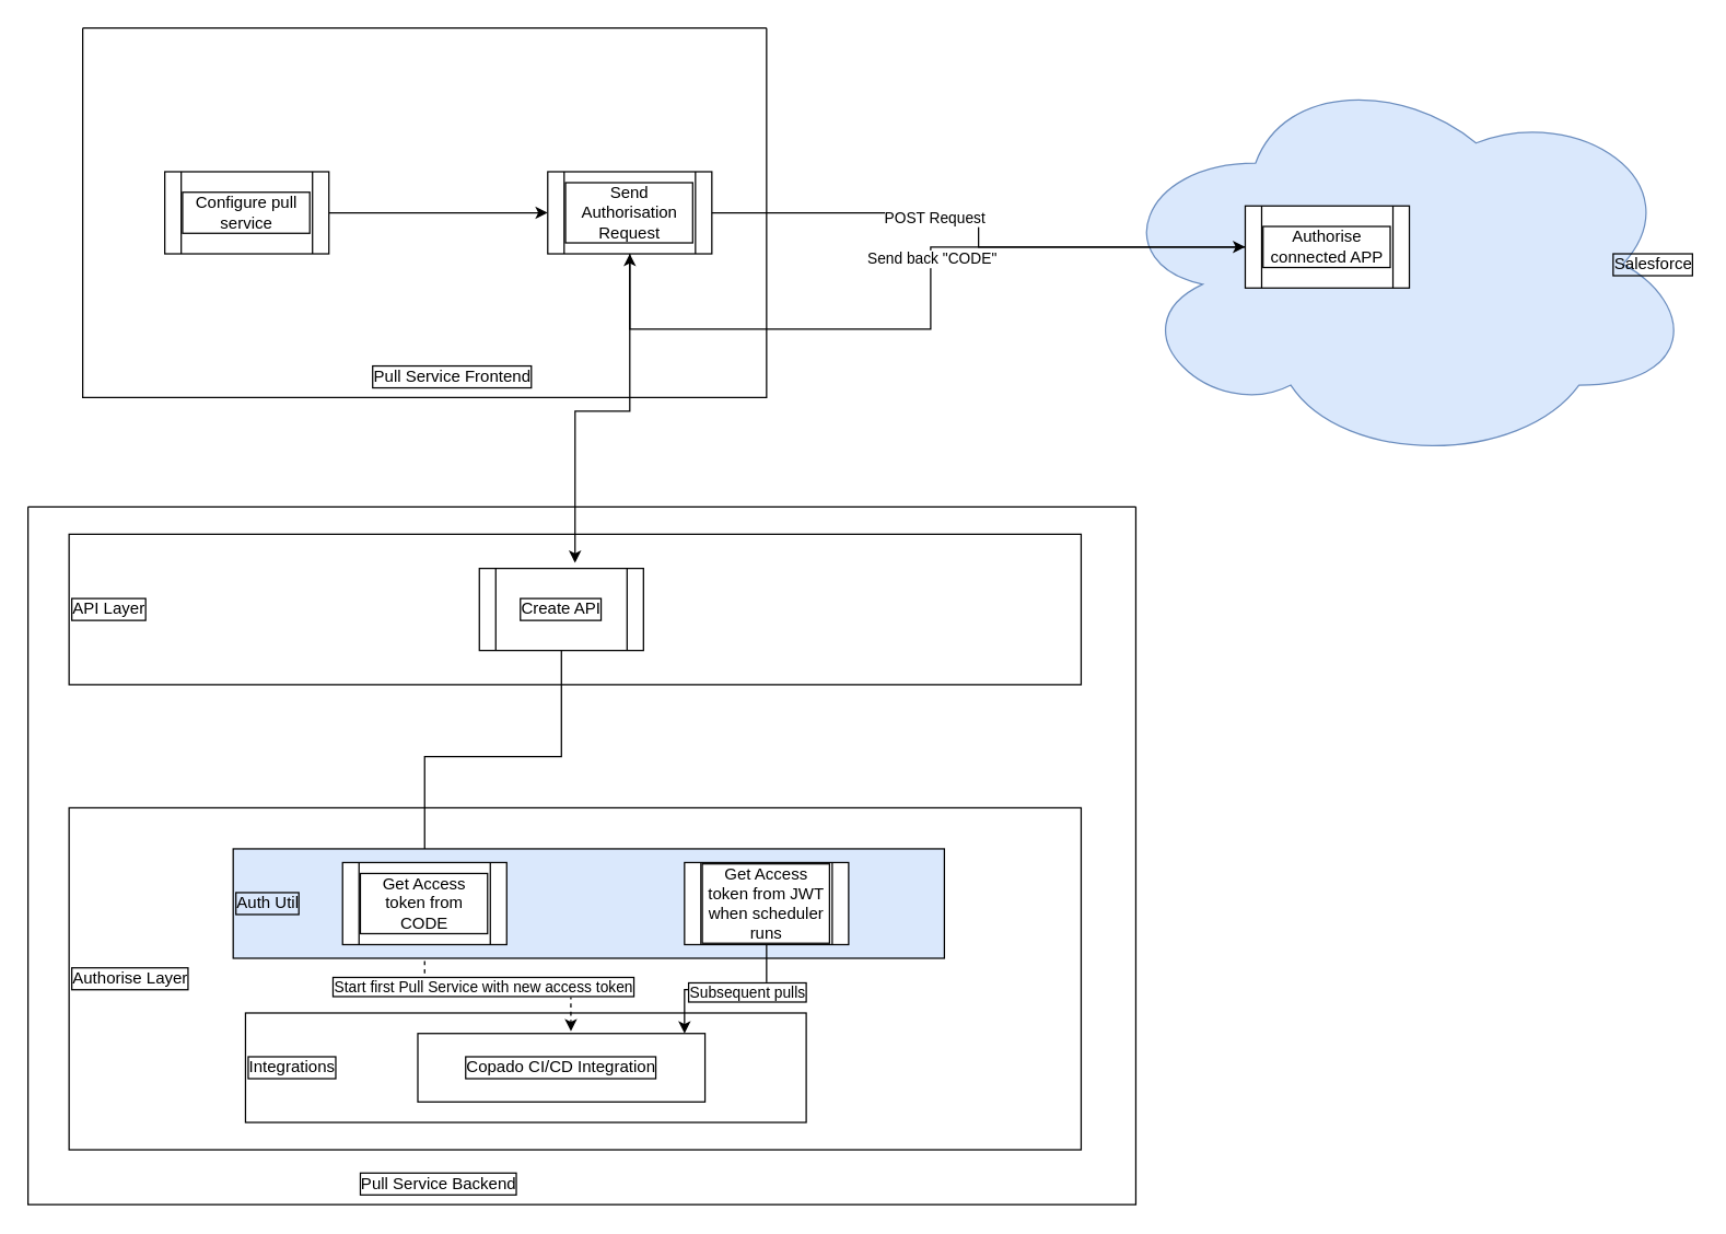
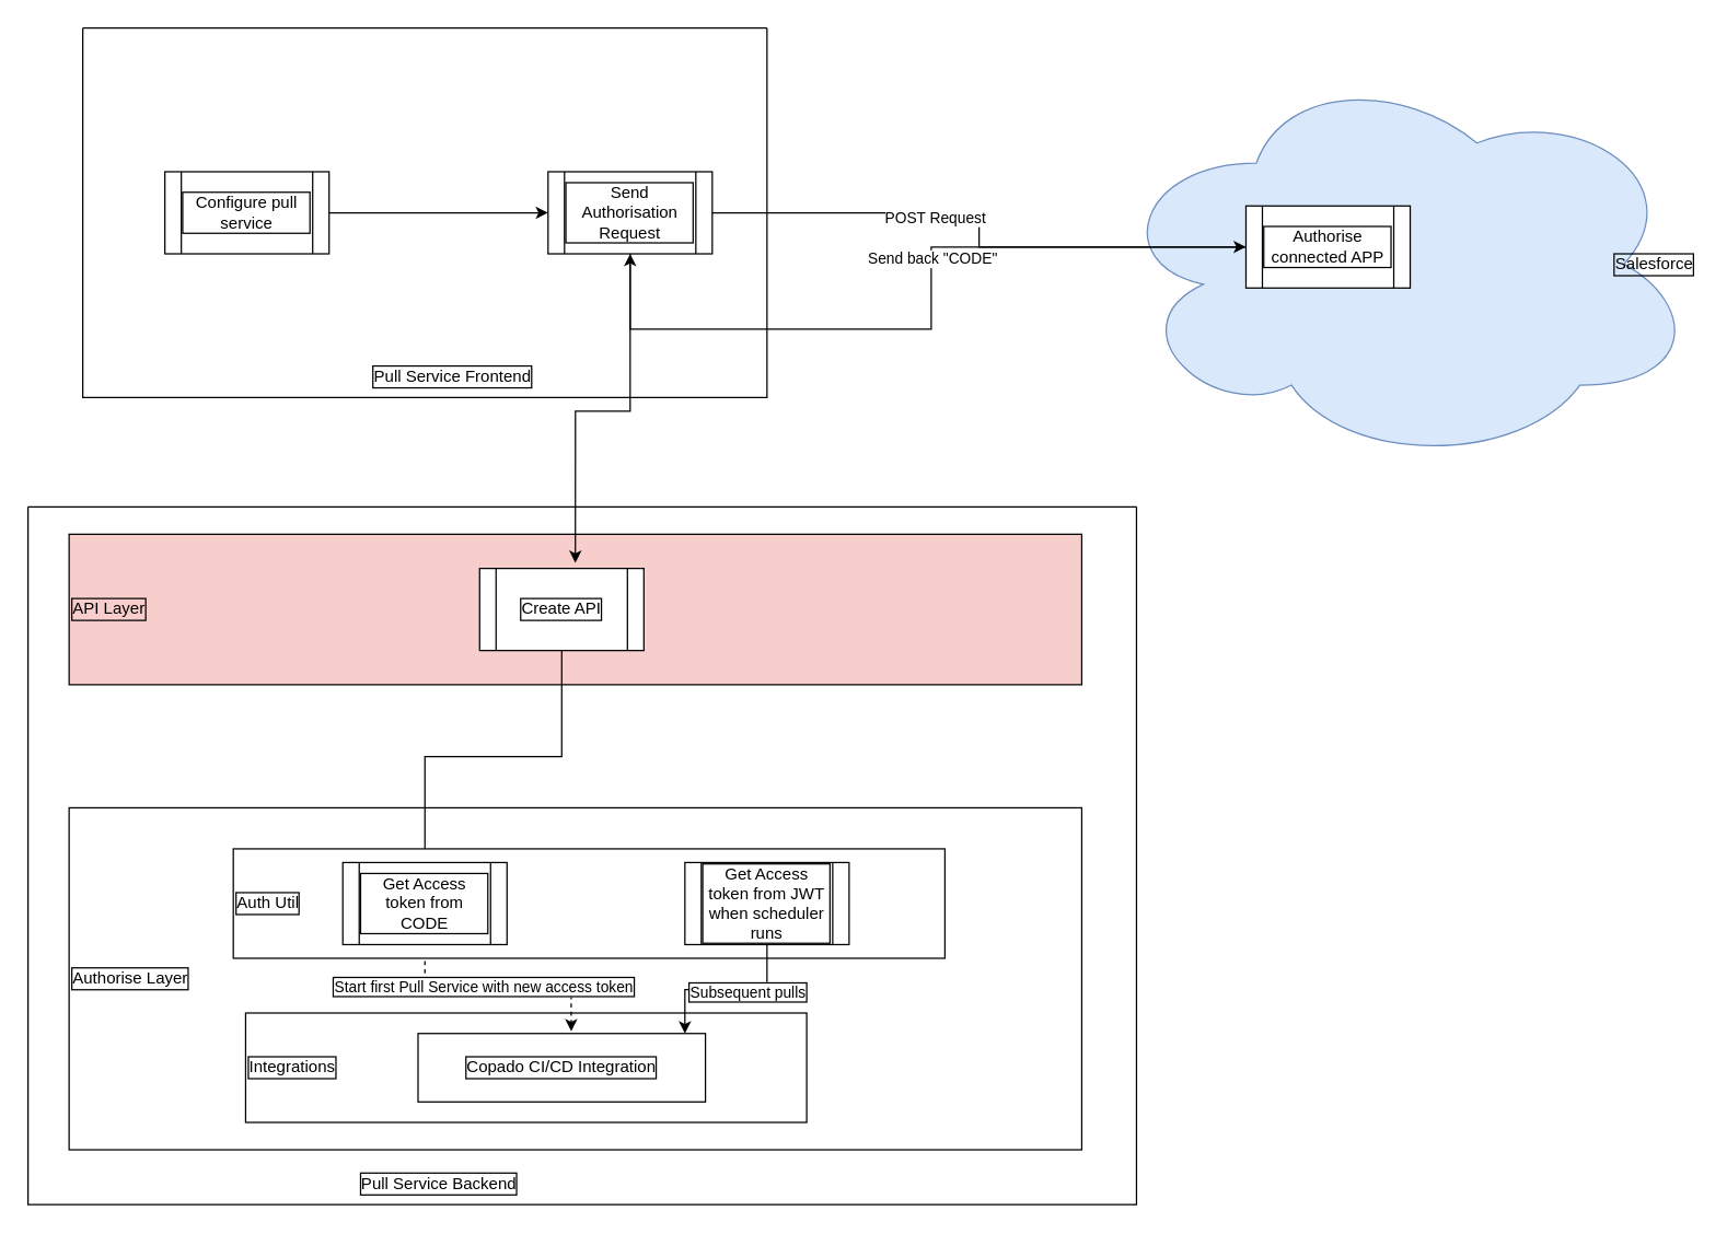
  <mxCell id="0" />
  <mxCell id="1" parent="0" />
  <mxCell id="2" value="Salesforce" style="ellipse;shape=cloud;whiteSpace=wrap;html=1;labelBorderColor=default;align=right;fillColor=#dae8fc;strokeColor=#6c8ebf;" parent="1" vertex="1"><mxGeometry x="810" y="45" width="430" height="295" as="geometry" /></mxCell>
  <mxCell id="3" value="" style="swimlane;startSize=0;align=left;" parent="1" vertex="1"><mxGeometry x="20" y="370" width="810" height="510" as="geometry" /></mxCell>
  <mxCell id="4" value="Authorise Layer" style="rounded=0;whiteSpace=wrap;html=1;labelBorderColor=default;align=left;" parent="3" vertex="1"><mxGeometry x="30" y="220" width="740" height="250" as="geometry" /></mxCell>
- <mxCell id="5" value="API Layer" style="rounded=0;whiteSpace=wrap;html=1;labelBorderColor=default;align=left;" parent="3" vertex="1"><mxGeometry x="30" y="20" width="740" height="110" as="geometry" /></mxCell>
+ <mxCell id="5" value="API Layer" style="rounded=0;whiteSpace=wrap;html=1;labelBorderColor=default;align=left;fillColor=#f8cecc;" parent="3" vertex="1"><mxGeometry x="30" y="20" width="740" height="110" as="geometry" /></mxCell>
  <mxCell id="6" value="Pull Service Backend" style="text;html=1;align=center;verticalAlign=middle;resizable=0;points=[];autosize=1;strokeColor=none;fillColor=none;labelBorderColor=default;" parent="3" vertex="1"><mxGeometry x="230" y="480" width="140" height="30" as="geometry" /></mxCell>
  <mxCell id="7" value="" style="edgeStyle=orthogonalEdgeStyle;rounded=0;orthogonalLoop=1;jettySize=auto;html=1;endArrow=diamond;" parent="3" source="8" target="14" edge="1"><mxGeometry relative="1" as="geometry" /></mxCell>
  <mxCell id="8" value="Create API" style="shape=process;whiteSpace=wrap;html=1;backgroundOutline=1;labelBorderColor=default;" parent="3" vertex="1"><mxGeometry x="330" y="45" width="120" height="60" as="geometry" /></mxCell>
  <mxCell id="9" value="Integrations" style="rounded=0;whiteSpace=wrap;html=1;labelBorderColor=default;align=left;" parent="3" vertex="1"><mxGeometry x="159" y="370" width="410" height="80" as="geometry" /></mxCell>
  <mxCell id="10" value="Copado CI/CD Integration" style="rounded=0;whiteSpace=wrap;html=1;labelBorderColor=default;" parent="3" vertex="1"><mxGeometry x="285" y="385" width="210" height="50" as="geometry" /></mxCell>
  <mxCell id="11" style="edgeStyle=orthogonalEdgeStyle;rounded=0;orthogonalLoop=1;jettySize=auto;html=1;entryX=0.533;entryY=-0.033;entryDx=0;entryDy=0;entryPerimeter=0;dashed=1;" parent="3" source="14" target="10" edge="1"><mxGeometry relative="1" as="geometry" /></mxCell>
  <mxCell id="12" value="Start first Pull Service with new access token" style="edgeLabel;html=1;align=center;verticalAlign=middle;resizable=0;points=[];labelBorderColor=default;" parent="11" vertex="1" connectable="0"><mxGeometry x="-0.119" y="2" relative="1" as="geometry"><mxPoint as="offset" /></mxGeometry></mxCell>
- <mxCell id="13" value="Auth Util" style="rounded=0;whiteSpace=wrap;html=1;labelBorderColor=default;align=left;fillColor=#dae8fc;" parent="3" vertex="1"><mxGeometry x="150" y="250" width="520" height="80" as="geometry" /></mxCell>
+ <mxCell id="13" value="Auth Util" style="rounded=0;whiteSpace=wrap;html=1;labelBorderColor=default;align=left;" parent="3" vertex="1"><mxGeometry x="150" y="250" width="520" height="80" as="geometry" /></mxCell>
  <mxCell id="14" value="Get Access token from CODE" style="shape=process;whiteSpace=wrap;html=1;backgroundOutline=1;labelBorderColor=default;" parent="3" vertex="1"><mxGeometry x="230" y="260" width="120" height="60" as="geometry" /></mxCell>
  <mxCell id="15" style="edgeStyle=orthogonalEdgeStyle;rounded=0;orthogonalLoop=1;jettySize=auto;html=1;" parent="3" source="17" target="10" edge="1"><mxGeometry relative="1" as="geometry"><Array as="points"><mxPoint x="540" y="353" /><mxPoint x="480" y="353" /></Array></mxGeometry></mxCell>
  <mxCell id="16" value="Subsequent pulls" style="edgeLabel;html=1;align=center;verticalAlign=middle;resizable=0;points=[];labelBorderColor=default;" parent="15" vertex="1" connectable="0"><mxGeometry x="-0.232" y="1" relative="1" as="geometry"><mxPoint as="offset" /></mxGeometry></mxCell>
  <mxCell id="17" value="Get Access token from JWT when scheduler runs" style="shape=process;whiteSpace=wrap;html=1;backgroundOutline=1;labelBorderColor=default;" parent="3" vertex="1"><mxGeometry x="480" y="260" width="120" height="60" as="geometry" /></mxCell>
  <mxCell id="18" value="" style="swimlane;startSize=0;labelBorderColor=default;" parent="1" vertex="1"><mxGeometry x="60" y="20" width="500" height="270" as="geometry" /></mxCell>
  <mxCell id="19" value="Pull Service Frontend" style="text;html=1;align=center;verticalAlign=middle;resizable=0;points=[];autosize=1;strokeColor=none;fillColor=none;labelBorderColor=default;" parent="18" vertex="1"><mxGeometry x="200" y="240" width="140" height="30" as="geometry" /></mxCell>
  <mxCell id="20" style="edgeStyle=orthogonalEdgeStyle;rounded=0;orthogonalLoop=1;jettySize=auto;html=1;" parent="18" source="21" target="22" edge="1"><mxGeometry relative="1" as="geometry" /></mxCell>
  <mxCell id="21" value="Configure pull service" style="shape=process;whiteSpace=wrap;html=1;backgroundOutline=1;labelBorderColor=default;" parent="18" vertex="1"><mxGeometry x="60" y="105" width="120" height="60" as="geometry" /></mxCell>
  <mxCell id="22" value="Send Authorisation Request" style="shape=process;whiteSpace=wrap;html=1;backgroundOutline=1;labelBorderColor=default;" parent="18" vertex="1"><mxGeometry x="340" y="105" width="120" height="60" as="geometry" /></mxCell>
  <mxCell id="23" style="edgeStyle=orthogonalEdgeStyle;rounded=0;orthogonalLoop=1;jettySize=auto;html=1;" parent="1" source="25" target="22" edge="1"><mxGeometry relative="1" as="geometry"><Array as="points"><mxPoint x="680" y="240" /><mxPoint x="460" y="240" /></Array></mxGeometry></mxCell>
  <mxCell id="24" value="Send back &quot;CODE&quot;" style="edgeLabel;html=1;align=center;verticalAlign=middle;resizable=0;points=[];" parent="23" vertex="1" connectable="0"><mxGeometry x="-0.157" relative="1" as="geometry"><mxPoint as="offset" /></mxGeometry></mxCell>
  <mxCell id="25" value="Authorise connected APP" style="shape=process;whiteSpace=wrap;html=1;backgroundOutline=1;labelBorderColor=default;" parent="1" vertex="1"><mxGeometry x="910" y="150" width="120" height="60" as="geometry" /></mxCell>
  <mxCell id="26" value="" style="edgeStyle=orthogonalEdgeStyle;rounded=0;orthogonalLoop=1;jettySize=auto;html=1;" parent="1" source="22" target="25" edge="1"><mxGeometry relative="1" as="geometry" /></mxCell>
  <mxCell id="27" value="POST Request" style="edgeLabel;html=1;align=center;verticalAlign=middle;resizable=0;points=[];" parent="26" vertex="1" connectable="0"><mxGeometry x="-0.22" y="-3" relative="1" as="geometry"><mxPoint as="offset" /></mxGeometry></mxCell>
  <mxCell id="28" style="edgeStyle=orthogonalEdgeStyle;rounded=0;orthogonalLoop=1;jettySize=auto;html=1;entryX=0.583;entryY=-0.067;entryDx=0;entryDy=0;entryPerimeter=0;" parent="1" source="22" target="8" edge="1"><mxGeometry relative="1" as="geometry" /></mxCell>
